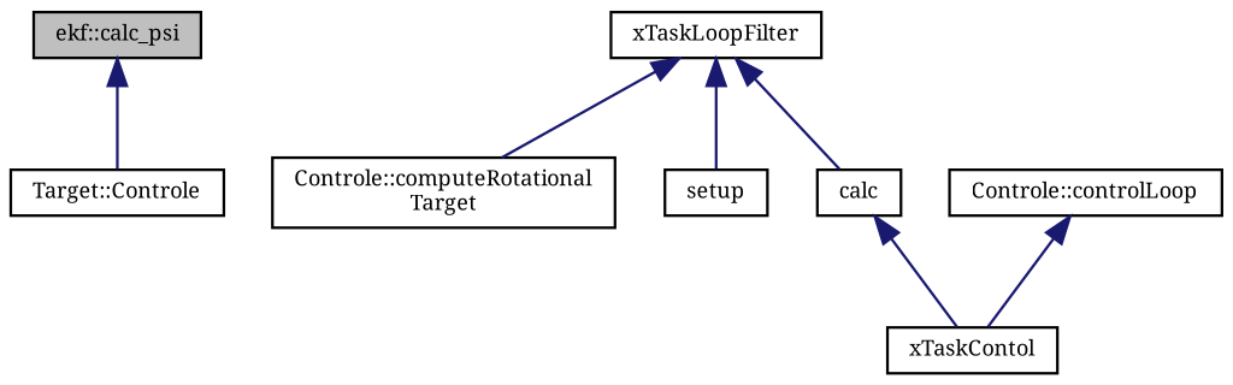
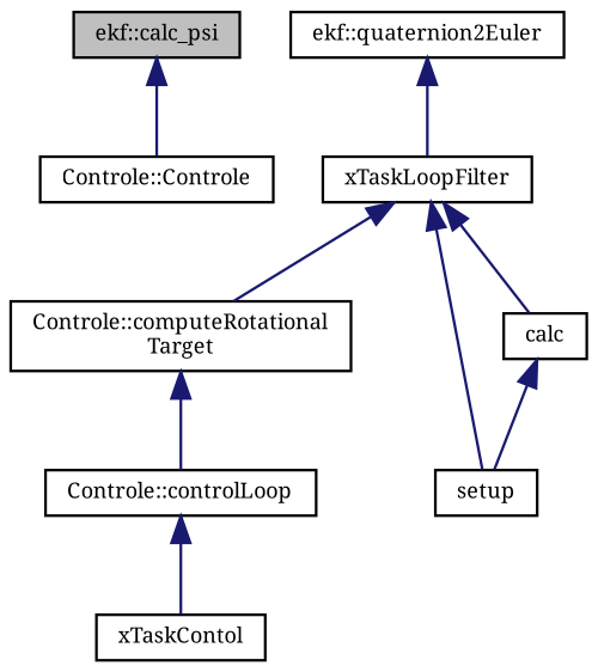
  digraph {
    fontname="Noto Serif"
    rankdir=TB
    node [color=black fontname="Noto Serif" fontsize=8 shape=record]
    edge [color=midnightblue dir=back fontname="Noto Serif" fontsize=8 labelfontname=DejaVuSansMono labelfontsize=8 style=solid]
    n1 [fillcolor=grey75 fontcolor=black height=0.2 label="ekf::calc_psi" style=filled width=0.4]
-   n2 [height=0.2 label="Target::Controle" width=0.4]
+   n2 [height=0.2 label="Controle::Controle" width=0.4]
+   n3 [height=0.2 label="ekf::quaternion2Euler" width=0.4]
    n4 [height=0.2 label=xTaskLoopFilter width=0.4]
    n5 [height=0.2 label="Controle::computeRotational\lTarget" width=0.4]
    n6 [height=0.2 label="Controle::controlLoop" width=0.4]
    n7 [height=0.2 label=setup width=0.4]
    n8 [height=0.2 label=calc width=0.4]
    n9 [height=0.2 label=xTaskContol width=0.4]
    n1 -> n2
+   n3 -> n4
    n4 -> n5
    n4 -> n7
    n4 -> n8
+   n5 -> n6
    n6 -> n9
-   n8 -> n9
+   n8 -> n7
  }
